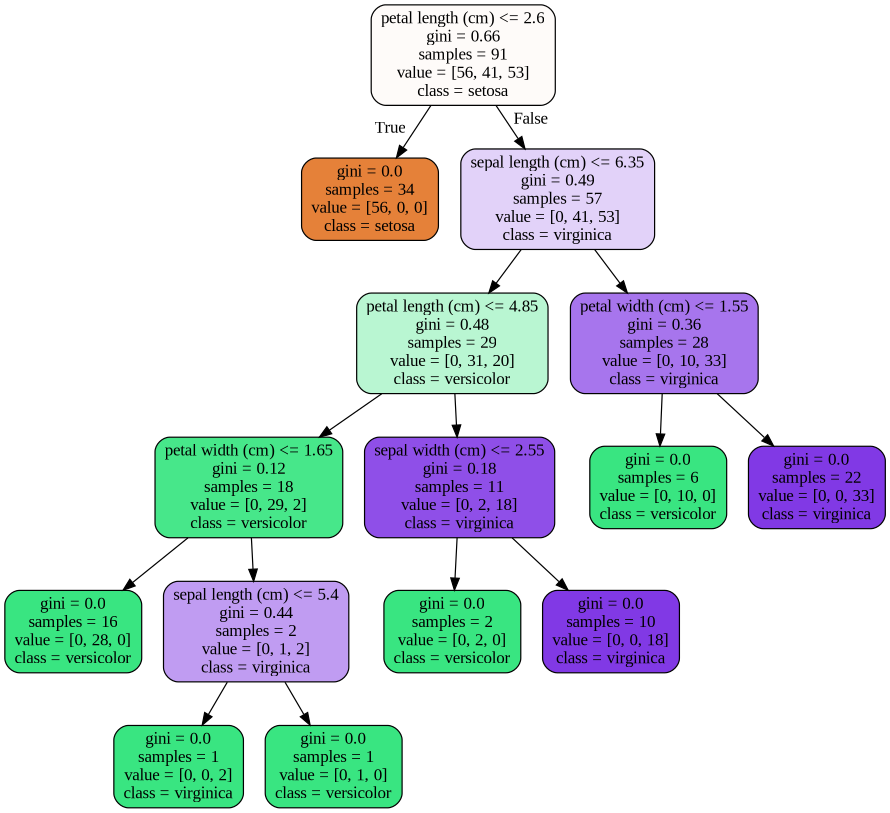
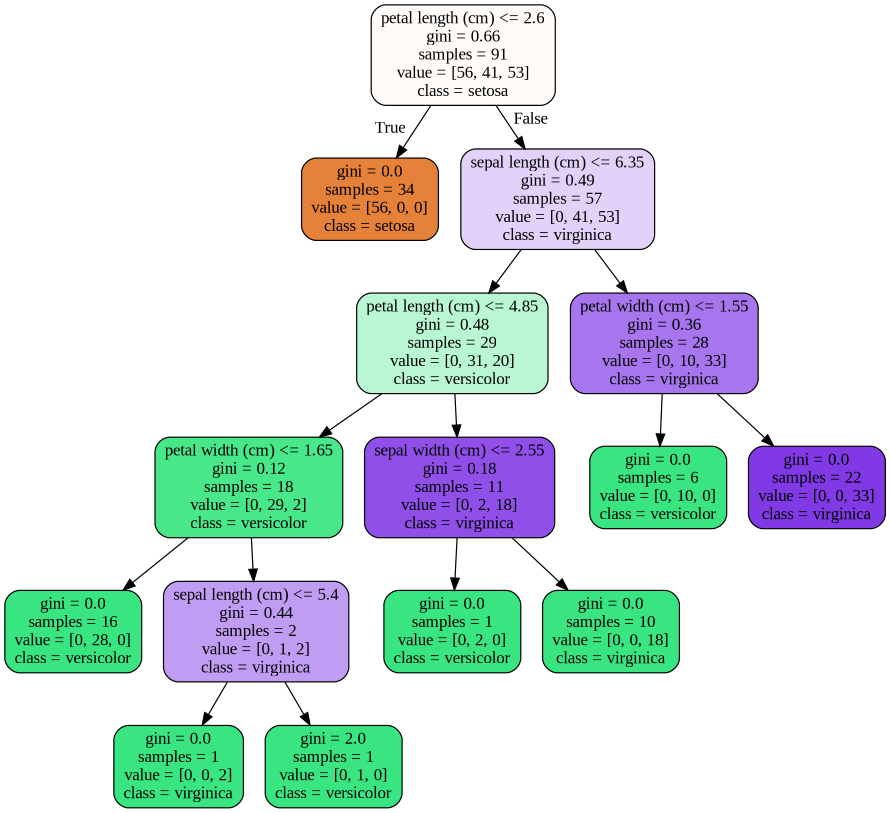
  digraph {
    fontname="Liberation Serif"
    node [color=black fillcolor="#39e581" fontname="Liberation Serif" shape=box style="filled, rounded"]
    edge [fontname="Liberation Serif"]
    n1 [fillcolor="#fefbf9" label="petal length (cm) <= 2.6\ngini = 0.66\nsamples = 91\nvalue = [56, 41, 53]\nclass = setosa"]
    n2 [fillcolor="#e58139" label="gini = 0.0\nsamples = 34\nvalue = [56, 0, 0]\nclass = setosa"]
    n3 [fillcolor="#e2d2f9" label="sepal length (cm) <= 6.35\ngini = 0.49\nsamples = 57\nvalue = [0, 41, 53]\nclass = virginica"]
    n4 [fillcolor="#b9f6d2" label="petal length (cm) <= 4.85\ngini = 0.48\nsamples = 29\nvalue = [0, 31, 20]\nclass = versicolor"]
    n5 [fillcolor="#a775ed" label="petal width (cm) <= 1.55\ngini = 0.36\nsamples = 28\nvalue = [0, 10, 33]\nclass = virginica"]
    n6 [fillcolor="#47e78a" label="petal width (cm) <= 1.65\ngini = 0.12\nsamples = 18\nvalue = [0, 29, 2]\nclass = versicolor"]
    n7 [fillcolor="#8f4fe8" label="sepal width (cm) <= 2.55\ngini = 0.18\nsamples = 11\nvalue = [0, 2, 18]\nclass = virginica"]
    n8 [label="gini = 0.0\nsamples = 6\nvalue = [0, 10, 0]\nclass = versicolor"]
    n9 [fillcolor="#8139e5" label="gini = 0.0\nsamples = 22\nvalue = [0, 0, 33]\nclass = virginica"]
    n10 [label="gini = 0.0\nsamples = 16\nvalue = [0, 28, 0]\nclass = versicolor"]
    n11 [fillcolor="#c09cf2" label="sepal length (cm) <= 5.4\ngini = 0.44\nsamples = 2\nvalue = [0, 1, 2]\nclass = virginica"]
-   n12 [label="gini = 0.0\nsamples = 2\nvalue = [0, 2, 0]\nclass = versicolor"]
-   n13 [fillcolor="#8139e5" label="gini = 0.0\nsamples = 10\nvalue = [0, 0, 18]\nclass = virginica"]
+   n12 [label="gini = 0.0\nsamples = 1\nvalue = [0, 2, 0]\nclass = versicolor"]
+   n13 [label="gini = 0.0\nsamples = 10\nvalue = [0, 0, 18]\nclass = virginica"]
    n14 [label="gini = 0.0\nsamples = 1\nvalue = [0, 0, 2]\nclass = virginica"]
-   n15 [label="gini = 0.0\nsamples = 1\nvalue = [0, 1, 0]\nclass = versicolor"]
+   n15 [label="gini = 2.0\nsamples = 1\nvalue = [0, 1, 0]\nclass = versicolor"]
    n1 -> n2 [headlabel=True labelangle=45 labeldistance=2.5]
    n1 -> n3 [headlabel=False labelangle=-45 labeldistance=2.5]
    n3 -> n4
    n3 -> n5
    n4 -> n6
    n4 -> n7
    n5 -> n8
    n5 -> n9
    n6 -> n10
    n6 -> n11
    n7 -> n12
    n7 -> n13
    n11 -> n14
    n11 -> n15
  }
